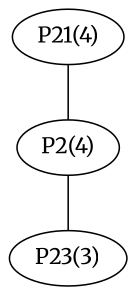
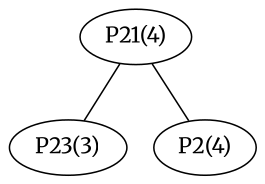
  graph {
    fontname=Merriweather
    node [fontname=Merriweather]
    edge [fontname=Merriweather]
    "P21(4)"
    "P23(3)"
    "P2(4)"
-   "P2(4)" -- "P23(3)"
+   "P21(4)" -- "P23(3)"
    "P21(4)" -- "P2(4)"
  }
